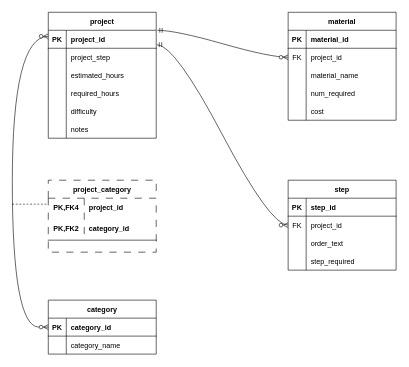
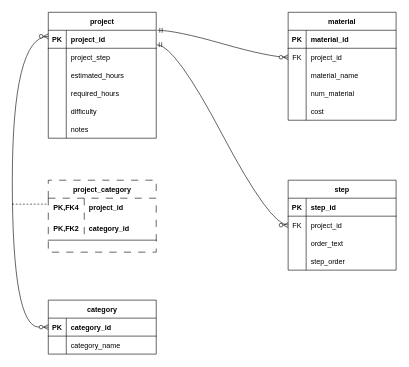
  <mxCell id="0" />
  <mxCell id="1" parent="0" />
  <mxCell id="2" value="project" style="shape=table;startSize=30;container=1;collapsible=1;childLayout=tableLayout;fixedRows=1;rowLines=0;fontStyle=1;align=center;resizeLast=1;" vertex="1" parent="1"><mxGeometry x="80" y="20" width="180" height="210" as="geometry" /></mxCell>
  <mxCell id="3" value="" style="shape=tableRow;horizontal=0;startSize=0;swimlaneHead=0;swimlaneBody=0;fillColor=none;collapsible=0;dropTarget=0;points=[[0,0.5],[1,0.5]];portConstraint=eastwest;top=0;left=0;right=0;bottom=1;" vertex="1" parent="2"><mxGeometry y="30" width="180" height="30" as="geometry" /></mxCell>
  <mxCell id="4" value="PK" style="shape=partialRectangle;connectable=0;fillColor=none;top=0;left=0;bottom=0;right=0;fontStyle=1;overflow=hidden;" vertex="1" parent="3"><mxGeometry width="30" height="30" as="geometry"><mxRectangle width="30" height="30" as="alternateBounds" /></mxGeometry></mxCell>
  <mxCell id="5" value="project_id" style="shape=partialRectangle;connectable=0;fillColor=none;top=0;left=0;bottom=0;right=0;align=left;spacingLeft=6;fontStyle=1;overflow=hidden;" vertex="1" parent="3"><mxGeometry x="30" width="150" height="30" as="geometry"><mxRectangle width="150" height="30" as="alternateBounds" /></mxGeometry></mxCell>
  <mxCell id="6" value="" style="shape=tableRow;horizontal=0;startSize=0;swimlaneHead=0;swimlaneBody=0;fillColor=none;collapsible=0;dropTarget=0;points=[[0,0.5],[1,0.5]];portConstraint=eastwest;top=0;left=0;right=0;bottom=0;" vertex="1" parent="2"><mxGeometry y="60" width="180" height="30" as="geometry" /></mxCell>
  <mxCell id="7" value="" style="shape=partialRectangle;connectable=0;fillColor=none;top=0;left=0;bottom=0;right=0;editable=1;overflow=hidden;" vertex="1" parent="6"><mxGeometry width="30" height="30" as="geometry"><mxRectangle width="30" height="30" as="alternateBounds" /></mxGeometry></mxCell>
  <mxCell id="8" value="project_step" style="shape=partialRectangle;connectable=0;fillColor=none;top=0;left=0;bottom=0;right=0;align=left;spacingLeft=6;overflow=hidden;" vertex="1" parent="6"><mxGeometry x="30" width="150" height="30" as="geometry"><mxRectangle width="150" height="30" as="alternateBounds" /></mxGeometry></mxCell>
  <mxCell id="9" value="" style="shape=tableRow;horizontal=0;startSize=0;swimlaneHead=0;swimlaneBody=0;fillColor=none;collapsible=0;dropTarget=0;points=[[0,0.5],[1,0.5]];portConstraint=eastwest;top=0;left=0;right=0;bottom=0;" vertex="1" parent="2"><mxGeometry y="90" width="180" height="30" as="geometry" /></mxCell>
  <mxCell id="10" value="" style="shape=partialRectangle;connectable=0;fillColor=none;top=0;left=0;bottom=0;right=0;editable=1;overflow=hidden;" vertex="1" parent="9"><mxGeometry width="30" height="30" as="geometry"><mxRectangle width="30" height="30" as="alternateBounds" /></mxGeometry></mxCell>
  <mxCell id="11" value="estimated_hours" style="shape=partialRectangle;connectable=0;fillColor=none;top=0;left=0;bottom=0;right=0;align=left;spacingLeft=6;overflow=hidden;" vertex="1" parent="9"><mxGeometry x="30" width="150" height="30" as="geometry"><mxRectangle width="150" height="30" as="alternateBounds" /></mxGeometry></mxCell>
  <mxCell id="12" value="" style="shape=tableRow;horizontal=0;startSize=0;swimlaneHead=0;swimlaneBody=0;fillColor=none;collapsible=0;dropTarget=0;points=[[0,0.5],[1,0.5]];portConstraint=eastwest;top=0;left=0;right=0;bottom=0;" vertex="1" parent="2"><mxGeometry y="120" width="180" height="30" as="geometry" /></mxCell>
  <mxCell id="13" value="" style="shape=partialRectangle;connectable=0;fillColor=none;top=0;left=0;bottom=0;right=0;editable=1;overflow=hidden;" vertex="1" parent="12"><mxGeometry width="30" height="30" as="geometry"><mxRectangle width="30" height="30" as="alternateBounds" /></mxGeometry></mxCell>
  <mxCell id="14" value="required_hours" style="shape=partialRectangle;connectable=0;fillColor=none;top=0;left=0;bottom=0;right=0;align=left;spacingLeft=6;overflow=hidden;strokeWidth=3;" vertex="1" parent="12"><mxGeometry x="30" width="150" height="30" as="geometry"><mxRectangle width="150" height="30" as="alternateBounds" /></mxGeometry></mxCell>
  <mxCell id="15" style="shape=tableRow;horizontal=0;startSize=0;swimlaneHead=0;swimlaneBody=0;fillColor=none;collapsible=0;dropTarget=0;points=[[0,0.5],[1,0.5]];portConstraint=eastwest;top=0;left=0;right=0;bottom=0;" vertex="1" parent="2"><mxGeometry y="150" width="180" height="30" as="geometry" /></mxCell>
  <mxCell id="16" style="shape=partialRectangle;connectable=0;fillColor=none;top=0;left=0;bottom=0;right=0;editable=1;overflow=hidden;" vertex="1" parent="15"><mxGeometry width="30" height="30" as="geometry"><mxRectangle width="30" height="30" as="alternateBounds" /></mxGeometry></mxCell>
  <mxCell id="17" value="difficulty" style="shape=partialRectangle;connectable=0;fillColor=none;top=0;left=0;bottom=0;right=0;align=left;spacingLeft=6;overflow=hidden;" vertex="1" parent="15"><mxGeometry x="30" width="150" height="30" as="geometry"><mxRectangle width="150" height="30" as="alternateBounds" /></mxGeometry></mxCell>
  <mxCell id="18" style="shape=tableRow;horizontal=0;startSize=0;swimlaneHead=0;swimlaneBody=0;fillColor=none;collapsible=0;dropTarget=0;points=[[0,0.5],[1,0.5]];portConstraint=eastwest;top=0;left=0;right=0;bottom=0;" vertex="1" parent="2"><mxGeometry y="180" width="180" height="30" as="geometry" /></mxCell>
  <mxCell id="19" style="shape=partialRectangle;connectable=0;fillColor=none;top=0;left=0;bottom=0;right=0;editable=1;overflow=hidden;" vertex="1" parent="18"><mxGeometry width="30" height="30" as="geometry"><mxRectangle width="30" height="30" as="alternateBounds" /></mxGeometry></mxCell>
  <mxCell id="20" value="notes" style="shape=partialRectangle;connectable=0;fillColor=none;top=0;left=0;bottom=0;right=0;align=left;spacingLeft=6;overflow=hidden;" vertex="1" parent="18"><mxGeometry x="30" width="150" height="30" as="geometry"><mxRectangle width="150" height="30" as="alternateBounds" /></mxGeometry></mxCell>
  <mxCell id="21" value="project_category" style="shape=table;startSize=30;container=1;collapsible=1;childLayout=tableLayout;fixedRows=1;rowLines=0;fontStyle=1;align=center;resizeLast=1;dashed=1;dashPattern=12 12;" vertex="1" parent="1"><mxGeometry x="80" y="300" width="180" height="120" as="geometry" /></mxCell>
  <mxCell id="22" value="" style="shape=tableRow;horizontal=0;startSize=0;swimlaneHead=0;swimlaneBody=0;fillColor=none;collapsible=0;dropTarget=0;points=[[0,0.5],[1,0.5]];portConstraint=eastwest;top=0;left=0;right=0;bottom=0;" vertex="1" parent="21"><mxGeometry y="30" width="180" height="30" as="geometry" /></mxCell>
  <mxCell id="23" value="PK,FK4" style="shape=partialRectangle;connectable=0;fillColor=none;top=0;left=0;bottom=0;right=0;fontStyle=1;overflow=hidden;" vertex="1" parent="22"><mxGeometry width="60" height="30" as="geometry"><mxRectangle width="60" height="30" as="alternateBounds" /></mxGeometry></mxCell>
  <mxCell id="24" value="project_id" style="shape=partialRectangle;connectable=0;fillColor=none;top=0;left=0;bottom=0;right=0;align=left;spacingLeft=6;fontStyle=1;overflow=hidden;" vertex="1" parent="22"><mxGeometry x="60" width="120" height="30" as="geometry"><mxRectangle width="120" height="30" as="alternateBounds" /></mxGeometry></mxCell>
  <mxCell id="25" value="" style="shape=tableRow;horizontal=0;startSize=0;swimlaneHead=0;swimlaneBody=0;fillColor=none;collapsible=0;dropTarget=0;points=[[0,0.5],[1,0.5]];portConstraint=eastwest;top=0;left=0;right=0;bottom=1;" vertex="1" parent="21"><mxGeometry y="60" width="180" height="40" as="geometry" /></mxCell>
  <mxCell id="26" value="PK,FK2" style="shape=partialRectangle;connectable=0;fillColor=none;top=0;left=0;bottom=0;right=0;fontStyle=1;overflow=hidden;" vertex="1" parent="25"><mxGeometry width="60" height="40" as="geometry"><mxRectangle width="60" height="40" as="alternateBounds" /></mxGeometry></mxCell>
  <mxCell id="27" value="category_id" style="shape=partialRectangle;connectable=0;fillColor=none;top=0;left=0;bottom=0;right=0;align=left;spacingLeft=6;fontStyle=1;overflow=hidden;" vertex="1" parent="25"><mxGeometry x="60" width="120" height="40" as="geometry"><mxRectangle width="120" height="40" as="alternateBounds" /></mxGeometry></mxCell>
  <mxCell id="28" value="category" style="shape=table;startSize=30;container=1;collapsible=1;childLayout=tableLayout;fixedRows=1;rowLines=0;fontStyle=1;align=center;resizeLast=1;strokeWidth=1;" vertex="1" parent="1"><mxGeometry x="80" y="500" width="180" height="90" as="geometry" /></mxCell>
  <mxCell id="29" value="" style="shape=tableRow;horizontal=0;startSize=0;swimlaneHead=0;swimlaneBody=0;fillColor=none;collapsible=0;dropTarget=0;points=[[0,0.5],[1,0.5]];portConstraint=eastwest;top=0;left=0;right=0;bottom=1;" vertex="1" parent="28"><mxGeometry y="30" width="180" height="30" as="geometry" /></mxCell>
  <mxCell id="30" value="PK" style="shape=partialRectangle;connectable=0;fillColor=none;top=0;left=0;bottom=0;right=0;fontStyle=1;overflow=hidden;" vertex="1" parent="29"><mxGeometry width="30" height="30" as="geometry"><mxRectangle width="30" height="30" as="alternateBounds" /></mxGeometry></mxCell>
  <mxCell id="31" value="category_id" style="shape=partialRectangle;connectable=0;fillColor=none;top=0;left=0;bottom=0;right=0;align=left;spacingLeft=6;fontStyle=1;overflow=hidden;" vertex="1" parent="29"><mxGeometry x="30" width="150" height="30" as="geometry"><mxRectangle width="150" height="30" as="alternateBounds" /></mxGeometry></mxCell>
  <mxCell id="32" value="" style="shape=tableRow;horizontal=0;startSize=0;swimlaneHead=0;swimlaneBody=0;fillColor=none;collapsible=0;dropTarget=0;points=[[0,0.5],[1,0.5]];portConstraint=eastwest;top=0;left=0;right=0;bottom=0;" vertex="1" parent="28"><mxGeometry y="60" width="180" height="30" as="geometry" /></mxCell>
  <mxCell id="33" value="" style="shape=partialRectangle;connectable=0;fillColor=none;top=0;left=0;bottom=0;right=0;editable=1;overflow=hidden;" vertex="1" parent="32"><mxGeometry width="30" height="30" as="geometry"><mxRectangle width="30" height="30" as="alternateBounds" /></mxGeometry></mxCell>
  <mxCell id="34" value="category_name" style="shape=partialRectangle;connectable=0;fillColor=none;top=0;left=0;bottom=0;right=0;align=left;spacingLeft=6;overflow=hidden;" vertex="1" parent="32"><mxGeometry x="30" width="150" height="30" as="geometry"><mxRectangle width="150" height="30" as="alternateBounds" /></mxGeometry></mxCell>
  <mxCell id="35" value="step" style="shape=table;startSize=30;container=1;collapsible=1;childLayout=tableLayout;fixedRows=1;rowLines=0;fontStyle=1;align=center;resizeLast=1;strokeWidth=1;" vertex="1" parent="1"><mxGeometry x="480" y="300" width="180" height="150" as="geometry" /></mxCell>
  <mxCell id="36" value="" style="shape=tableRow;horizontal=0;startSize=0;swimlaneHead=0;swimlaneBody=0;fillColor=none;collapsible=0;dropTarget=0;points=[[0,0.5],[1,0.5]];portConstraint=eastwest;top=0;left=0;right=0;bottom=1;strokeWidth=1;" vertex="1" parent="35"><mxGeometry y="30" width="180" height="30" as="geometry" /></mxCell>
  <mxCell id="37" value="PK" style="shape=partialRectangle;connectable=0;fillColor=none;top=0;left=0;bottom=0;right=0;fontStyle=1;overflow=hidden;strokeWidth=1;" vertex="1" parent="36"><mxGeometry width="30" height="30" as="geometry"><mxRectangle width="30" height="30" as="alternateBounds" /></mxGeometry></mxCell>
  <mxCell id="38" value="step_id" style="shape=partialRectangle;connectable=0;fillColor=none;top=0;left=0;bottom=0;right=0;align=left;spacingLeft=6;fontStyle=1;overflow=hidden;strokeWidth=1;" vertex="1" parent="36"><mxGeometry x="30" width="150" height="30" as="geometry"><mxRectangle width="150" height="30" as="alternateBounds" /></mxGeometry></mxCell>
  <mxCell id="39" value="" style="shape=tableRow;horizontal=0;startSize=0;swimlaneHead=0;swimlaneBody=0;fillColor=none;collapsible=0;dropTarget=0;points=[[0,0.5],[1,0.5]];portConstraint=eastwest;top=0;left=0;right=0;bottom=0;strokeWidth=1;" vertex="1" parent="35"><mxGeometry y="60" width="180" height="30" as="geometry" /></mxCell>
  <mxCell id="40" value="FK" style="shape=partialRectangle;connectable=0;fillColor=none;top=0;left=0;bottom=0;right=0;editable=1;overflow=hidden;strokeWidth=1;" vertex="1" parent="39"><mxGeometry width="30" height="30" as="geometry"><mxRectangle width="30" height="30" as="alternateBounds" /></mxGeometry></mxCell>
  <mxCell id="41" value="project_id" style="shape=partialRectangle;connectable=0;fillColor=none;top=0;left=0;bottom=0;right=0;align=left;spacingLeft=6;overflow=hidden;strokeWidth=1;" vertex="1" parent="39"><mxGeometry x="30" width="150" height="30" as="geometry"><mxRectangle width="150" height="30" as="alternateBounds" /></mxGeometry></mxCell>
  <mxCell id="42" value="" style="shape=tableRow;horizontal=0;startSize=0;swimlaneHead=0;swimlaneBody=0;fillColor=none;collapsible=0;dropTarget=0;points=[[0,0.5],[1,0.5]];portConstraint=eastwest;top=0;left=0;right=0;bottom=0;strokeWidth=1;" vertex="1" parent="35"><mxGeometry y="90" width="180" height="30" as="geometry" /></mxCell>
  <mxCell id="43" value="" style="shape=partialRectangle;connectable=0;fillColor=none;top=0;left=0;bottom=0;right=0;editable=1;overflow=hidden;strokeWidth=1;" vertex="1" parent="42"><mxGeometry width="30" height="30" as="geometry"><mxRectangle width="30" height="30" as="alternateBounds" /></mxGeometry></mxCell>
  <mxCell id="44" value="order_text" style="shape=partialRectangle;connectable=0;fillColor=none;top=0;left=0;bottom=0;right=0;align=left;spacingLeft=6;overflow=hidden;strokeWidth=1;" vertex="1" parent="42"><mxGeometry x="30" width="150" height="30" as="geometry"><mxRectangle width="150" height="30" as="alternateBounds" /></mxGeometry></mxCell>
  <mxCell id="45" value="" style="shape=tableRow;horizontal=0;startSize=0;swimlaneHead=0;swimlaneBody=0;fillColor=none;collapsible=0;dropTarget=0;points=[[0,0.5],[1,0.5]];portConstraint=eastwest;top=0;left=0;right=0;bottom=0;strokeWidth=1;" vertex="1" parent="35"><mxGeometry y="120" width="180" height="30" as="geometry" /></mxCell>
  <mxCell id="46" value="" style="shape=partialRectangle;connectable=0;fillColor=none;top=0;left=0;bottom=0;right=0;editable=1;overflow=hidden;strokeWidth=1;" vertex="1" parent="45"><mxGeometry width="30" height="30" as="geometry"><mxRectangle width="30" height="30" as="alternateBounds" /></mxGeometry></mxCell>
- <mxCell id="47" value="step_required" style="shape=partialRectangle;connectable=0;fillColor=none;top=0;left=0;bottom=0;right=0;align=left;spacingLeft=6;overflow=hidden;strokeWidth=1;" vertex="1" parent="45"><mxGeometry x="30" width="150" height="30" as="geometry"><mxRectangle width="150" height="30" as="alternateBounds" /></mxGeometry></mxCell>
+ <mxCell id="47" value="step_order" style="shape=partialRectangle;connectable=0;fillColor=none;top=0;left=0;bottom=0;right=0;align=left;spacingLeft=6;overflow=hidden;strokeWidth=1;" vertex="1" parent="45"><mxGeometry x="30" width="150" height="30" as="geometry"><mxRectangle width="150" height="30" as="alternateBounds" /></mxGeometry></mxCell>
  <mxCell id="48" value="material" style="shape=table;startSize=30;container=1;collapsible=1;childLayout=tableLayout;fixedRows=1;rowLines=0;fontStyle=1;align=center;resizeLast=1;strokeWidth=1;" vertex="1" parent="1"><mxGeometry x="480" y="20" width="180" height="180" as="geometry" /></mxCell>
  <mxCell id="49" value="" style="shape=tableRow;horizontal=0;startSize=0;swimlaneHead=0;swimlaneBody=0;fillColor=none;collapsible=0;dropTarget=0;points=[[0,0.5],[1,0.5]];portConstraint=eastwest;top=0;left=0;right=0;bottom=1;strokeWidth=1;" vertex="1" parent="48"><mxGeometry y="30" width="180" height="30" as="geometry" /></mxCell>
  <mxCell id="50" value="PK" style="shape=partialRectangle;connectable=0;fillColor=none;top=0;left=0;bottom=0;right=0;fontStyle=1;overflow=hidden;strokeWidth=1;" vertex="1" parent="49"><mxGeometry width="30" height="30" as="geometry"><mxRectangle width="30" height="30" as="alternateBounds" /></mxGeometry></mxCell>
  <mxCell id="51" value="material_id" style="shape=partialRectangle;connectable=0;fillColor=none;top=0;left=0;bottom=0;right=0;align=left;spacingLeft=6;fontStyle=1;overflow=hidden;strokeWidth=1;" vertex="1" parent="49"><mxGeometry x="30" width="150" height="30" as="geometry"><mxRectangle width="150" height="30" as="alternateBounds" /></mxGeometry></mxCell>
  <mxCell id="52" value="" style="shape=tableRow;horizontal=0;startSize=0;swimlaneHead=0;swimlaneBody=0;fillColor=none;collapsible=0;dropTarget=0;points=[[0,0.5],[1,0.5]];portConstraint=eastwest;top=0;left=0;right=0;bottom=0;strokeWidth=1;" vertex="1" parent="48"><mxGeometry y="60" width="180" height="30" as="geometry" /></mxCell>
  <mxCell id="53" value="FK" style="shape=partialRectangle;connectable=0;fillColor=none;top=0;left=0;bottom=0;right=0;editable=1;overflow=hidden;strokeWidth=1;" vertex="1" parent="52"><mxGeometry width="30" height="30" as="geometry"><mxRectangle width="30" height="30" as="alternateBounds" /></mxGeometry></mxCell>
  <mxCell id="54" value="project_id" style="shape=partialRectangle;connectable=0;fillColor=none;top=0;left=0;bottom=0;right=0;align=left;spacingLeft=6;overflow=hidden;strokeWidth=1;" vertex="1" parent="52"><mxGeometry x="30" width="150" height="30" as="geometry"><mxRectangle width="150" height="30" as="alternateBounds" /></mxGeometry></mxCell>
  <mxCell id="55" value="" style="shape=tableRow;horizontal=0;startSize=0;swimlaneHead=0;swimlaneBody=0;fillColor=none;collapsible=0;dropTarget=0;points=[[0,0.5],[1,0.5]];portConstraint=eastwest;top=0;left=0;right=0;bottom=0;strokeWidth=1;" vertex="1" parent="48"><mxGeometry y="90" width="180" height="30" as="geometry" /></mxCell>
  <mxCell id="56" value="" style="shape=partialRectangle;connectable=0;fillColor=none;top=0;left=0;bottom=0;right=0;editable=1;overflow=hidden;strokeWidth=1;" vertex="1" parent="55"><mxGeometry width="30" height="30" as="geometry"><mxRectangle width="30" height="30" as="alternateBounds" /></mxGeometry></mxCell>
  <mxCell id="57" value="material_name" style="shape=partialRectangle;connectable=0;fillColor=none;top=0;left=0;bottom=0;right=0;align=left;spacingLeft=6;overflow=hidden;strokeWidth=1;" vertex="1" parent="55"><mxGeometry x="30" width="150" height="30" as="geometry"><mxRectangle width="150" height="30" as="alternateBounds" /></mxGeometry></mxCell>
  <mxCell id="58" value="" style="shape=tableRow;horizontal=0;startSize=0;swimlaneHead=0;swimlaneBody=0;fillColor=none;collapsible=0;dropTarget=0;points=[[0,0.5],[1,0.5]];portConstraint=eastwest;top=0;left=0;right=0;bottom=0;strokeWidth=1;" vertex="1" parent="48"><mxGeometry y="120" width="180" height="30" as="geometry" /></mxCell>
  <mxCell id="59" value="" style="shape=partialRectangle;connectable=0;fillColor=none;top=0;left=0;bottom=0;right=0;editable=1;overflow=hidden;strokeWidth=1;" vertex="1" parent="58"><mxGeometry width="30" height="30" as="geometry"><mxRectangle width="30" height="30" as="alternateBounds" /></mxGeometry></mxCell>
- <mxCell id="60" value="num_required" style="shape=partialRectangle;connectable=0;fillColor=none;top=0;left=0;bottom=0;right=0;align=left;spacingLeft=6;overflow=hidden;strokeWidth=1;" vertex="1" parent="58"><mxGeometry x="30" width="150" height="30" as="geometry"><mxRectangle width="150" height="30" as="alternateBounds" /></mxGeometry></mxCell>
+ <mxCell id="60" value="num_material" style="shape=partialRectangle;connectable=0;fillColor=none;top=0;left=0;bottom=0;right=0;align=left;spacingLeft=6;overflow=hidden;strokeWidth=1;" vertex="1" parent="58"><mxGeometry x="30" width="150" height="30" as="geometry"><mxRectangle width="150" height="30" as="alternateBounds" /></mxGeometry></mxCell>
  <mxCell id="61" style="shape=tableRow;horizontal=0;startSize=0;swimlaneHead=0;swimlaneBody=0;fillColor=none;collapsible=0;dropTarget=0;points=[[0,0.5],[1,0.5]];portConstraint=eastwest;top=0;left=0;right=0;bottom=0;strokeWidth=1;" vertex="1" parent="48"><mxGeometry y="150" width="180" height="30" as="geometry" /></mxCell>
  <mxCell id="62" style="shape=partialRectangle;connectable=0;fillColor=none;top=0;left=0;bottom=0;right=0;editable=1;overflow=hidden;strokeWidth=1;" vertex="1" parent="61"><mxGeometry width="30" height="30" as="geometry"><mxRectangle width="30" height="30" as="alternateBounds" /></mxGeometry></mxCell>
  <mxCell id="63" value="cost" style="shape=partialRectangle;connectable=0;fillColor=none;top=0;left=0;bottom=0;right=0;align=left;spacingLeft=6;overflow=hidden;strokeWidth=1;" vertex="1" parent="61"><mxGeometry x="30" width="150" height="30" as="geometry"><mxRectangle width="150" height="30" as="alternateBounds" /></mxGeometry></mxCell>
  <mxCell id="64" value="" style="fontSize=12;html=1;endArrow=ERzeroToMany;endFill=1;rounded=0;exitX=0;exitY=0.5;exitDx=0;exitDy=0;startArrow=ERzeroToMany;startFill=0;edgeStyle=orthogonalEdgeStyle;curved=1;" edge="1" parent="1" source="29"><mxGeometry width="100" height="100" relative="1" as="geometry"><mxPoint x="-20" y="160" as="sourcePoint" /><mxPoint x="80" y="60" as="targetPoint" /><Array as="points"><mxPoint x="20" y="545" /><mxPoint x="20" y="60" /></Array></mxGeometry></mxCell>
  <mxCell id="65" value="" style="endArrow=none;html=1;rounded=0;curved=1;dashed=1;" edge="1" parent="1"><mxGeometry relative="1" as="geometry"><mxPoint x="20" y="340" as="sourcePoint" /><mxPoint x="80" y="340" as="targetPoint" /></mxGeometry></mxCell>
  <mxCell id="66" value="" style="edgeStyle=entityRelationEdgeStyle;fontSize=12;html=1;endArrow=ERzeroToMany;endFill=1;rounded=0;curved=1;exitX=1.011;exitY=0;exitDx=0;exitDy=0;exitPerimeter=0;entryX=0;entryY=0.5;entryDx=0;entryDy=0;startArrow=ERmandOne;startFill=0;" edge="1" parent="1" source="3" target="52"><mxGeometry width="100" height="100" relative="1" as="geometry"><mxPoint x="300" y="160" as="sourcePoint" /><mxPoint x="400" y="60" as="targetPoint" /></mxGeometry></mxCell>
  <mxCell id="67" value="" style="edgeStyle=entityRelationEdgeStyle;fontSize=12;html=1;endArrow=ERzeroToMany;endFill=1;rounded=0;curved=1;entryX=0;entryY=0.5;entryDx=0;entryDy=0;exitX=1.006;exitY=0.8;exitDx=0;exitDy=0;exitPerimeter=0;startArrow=ERmandOne;startFill=0;" edge="1" parent="1" source="3" target="39"><mxGeometry width="100" height="100" relative="1" as="geometry"><mxPoint x="310" y="300" as="sourcePoint" /><mxPoint x="410" y="200" as="targetPoint" /></mxGeometry></mxCell>
